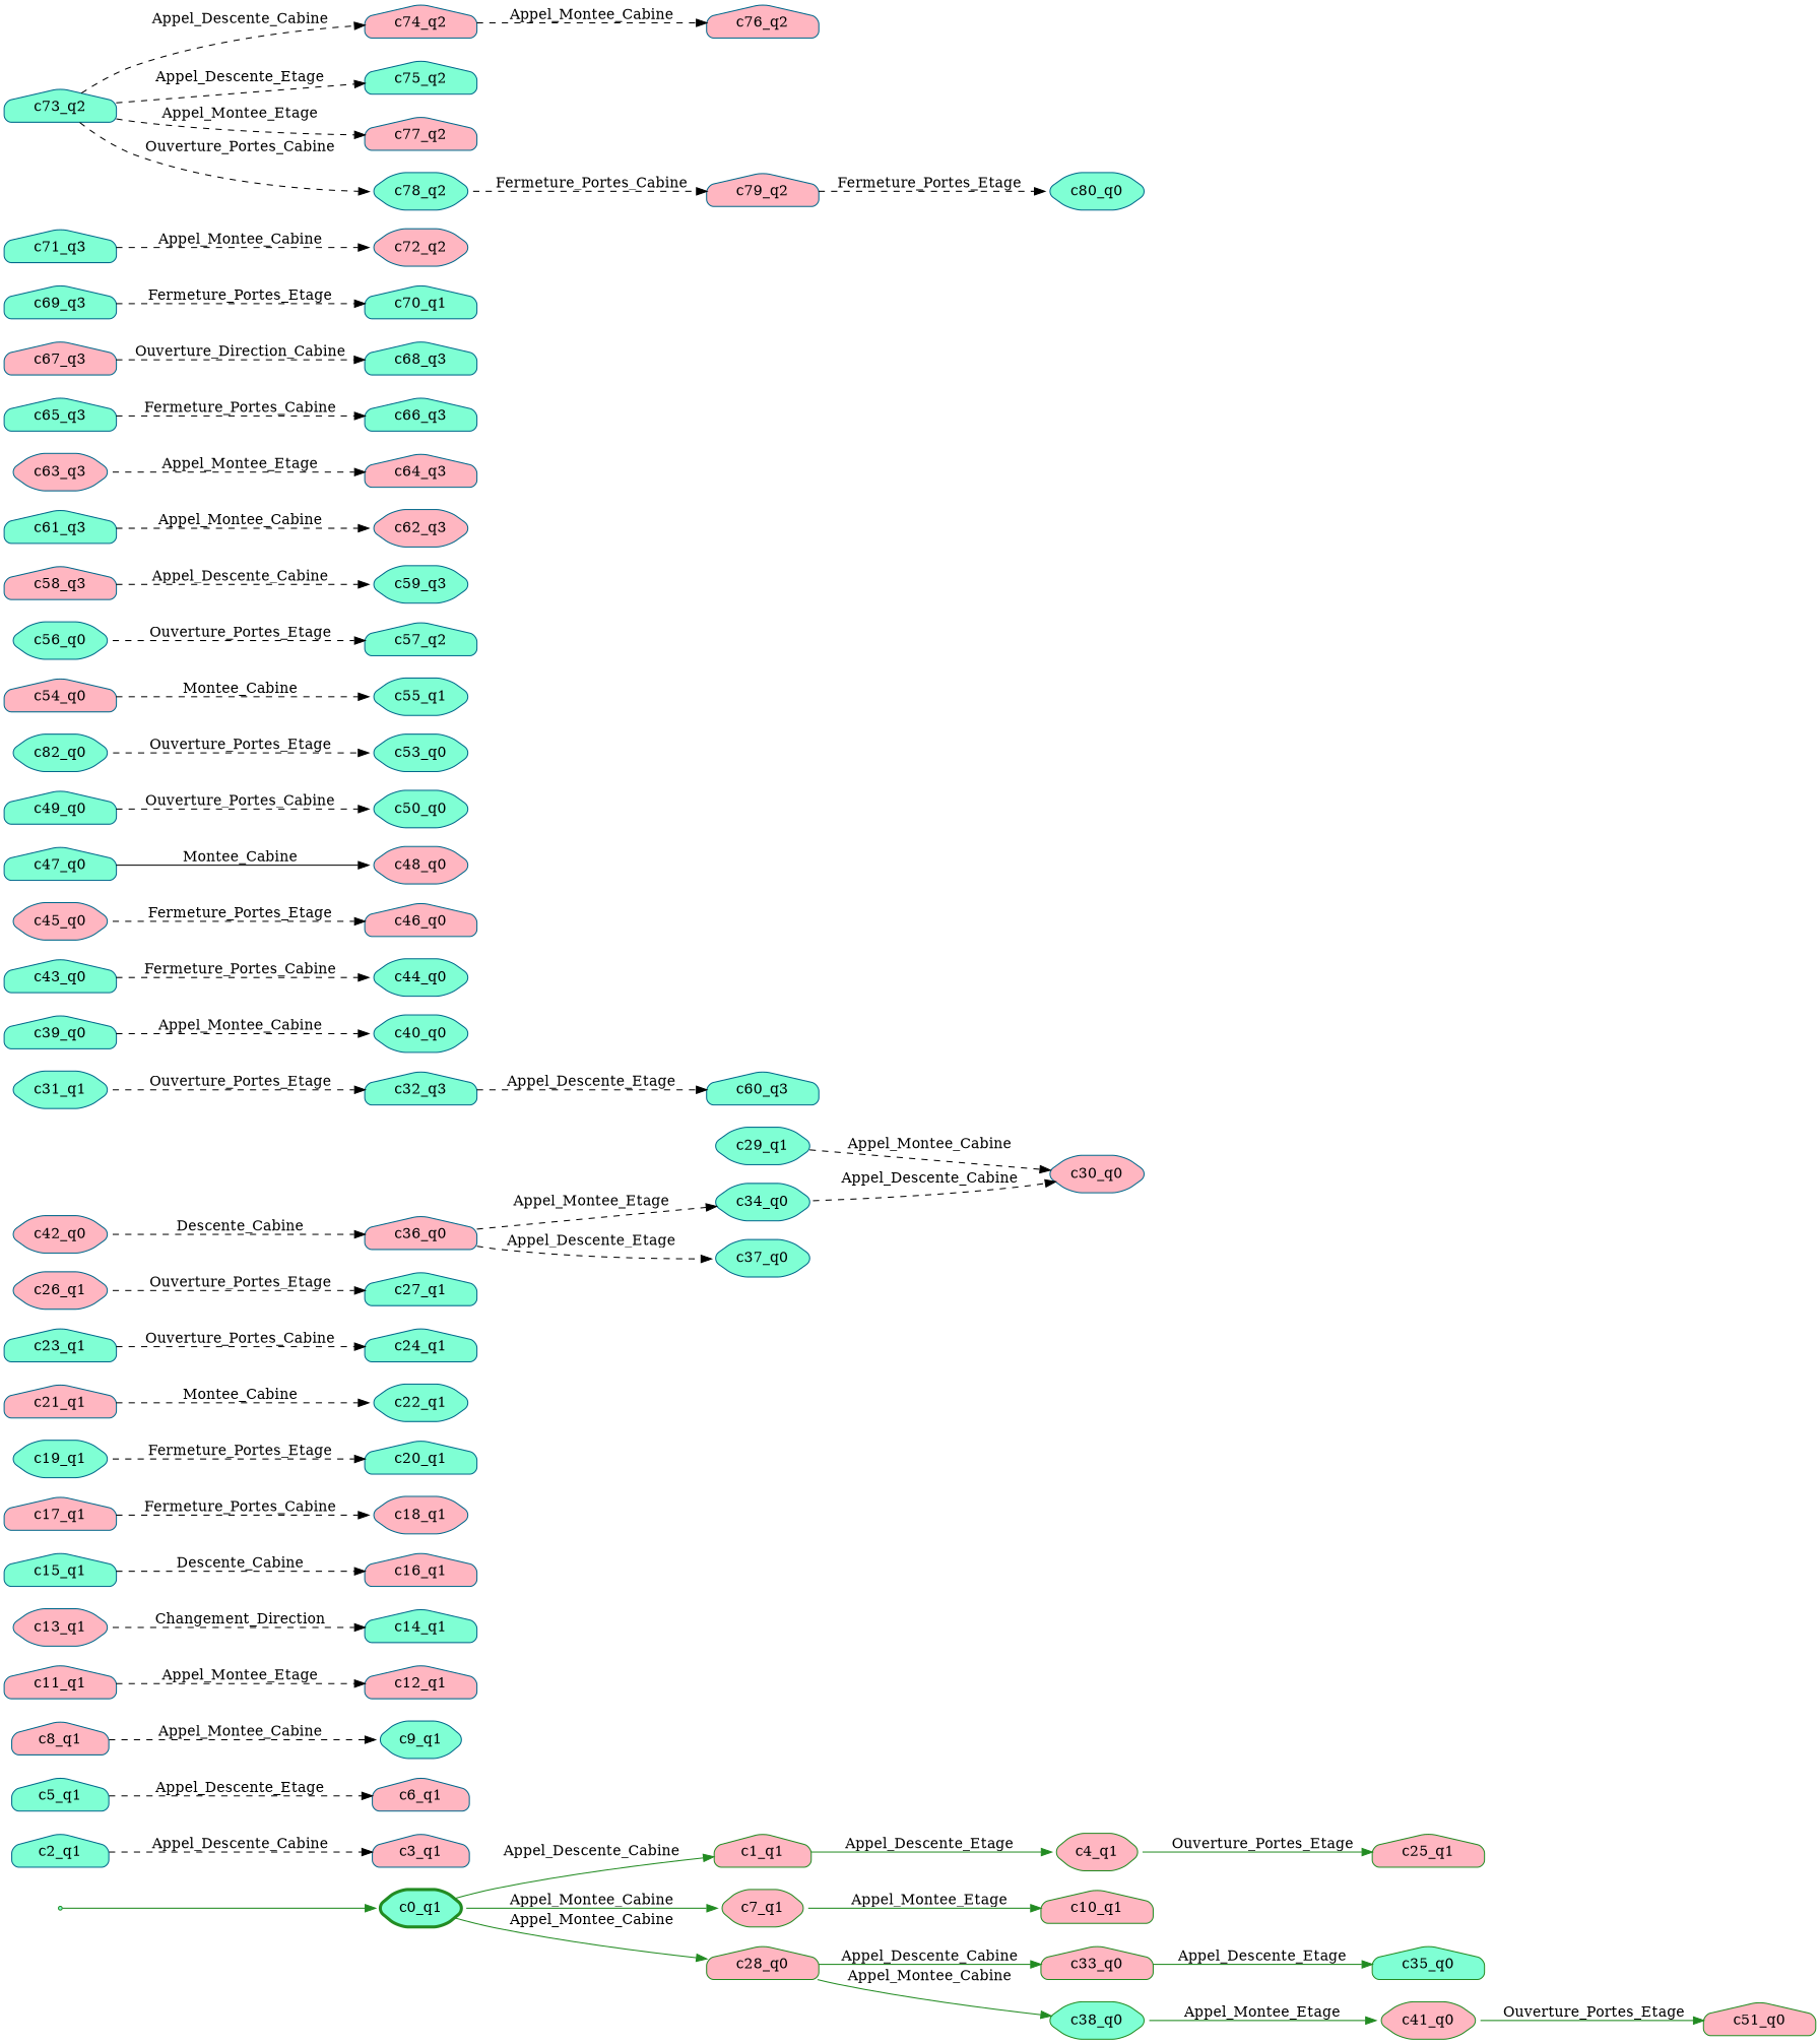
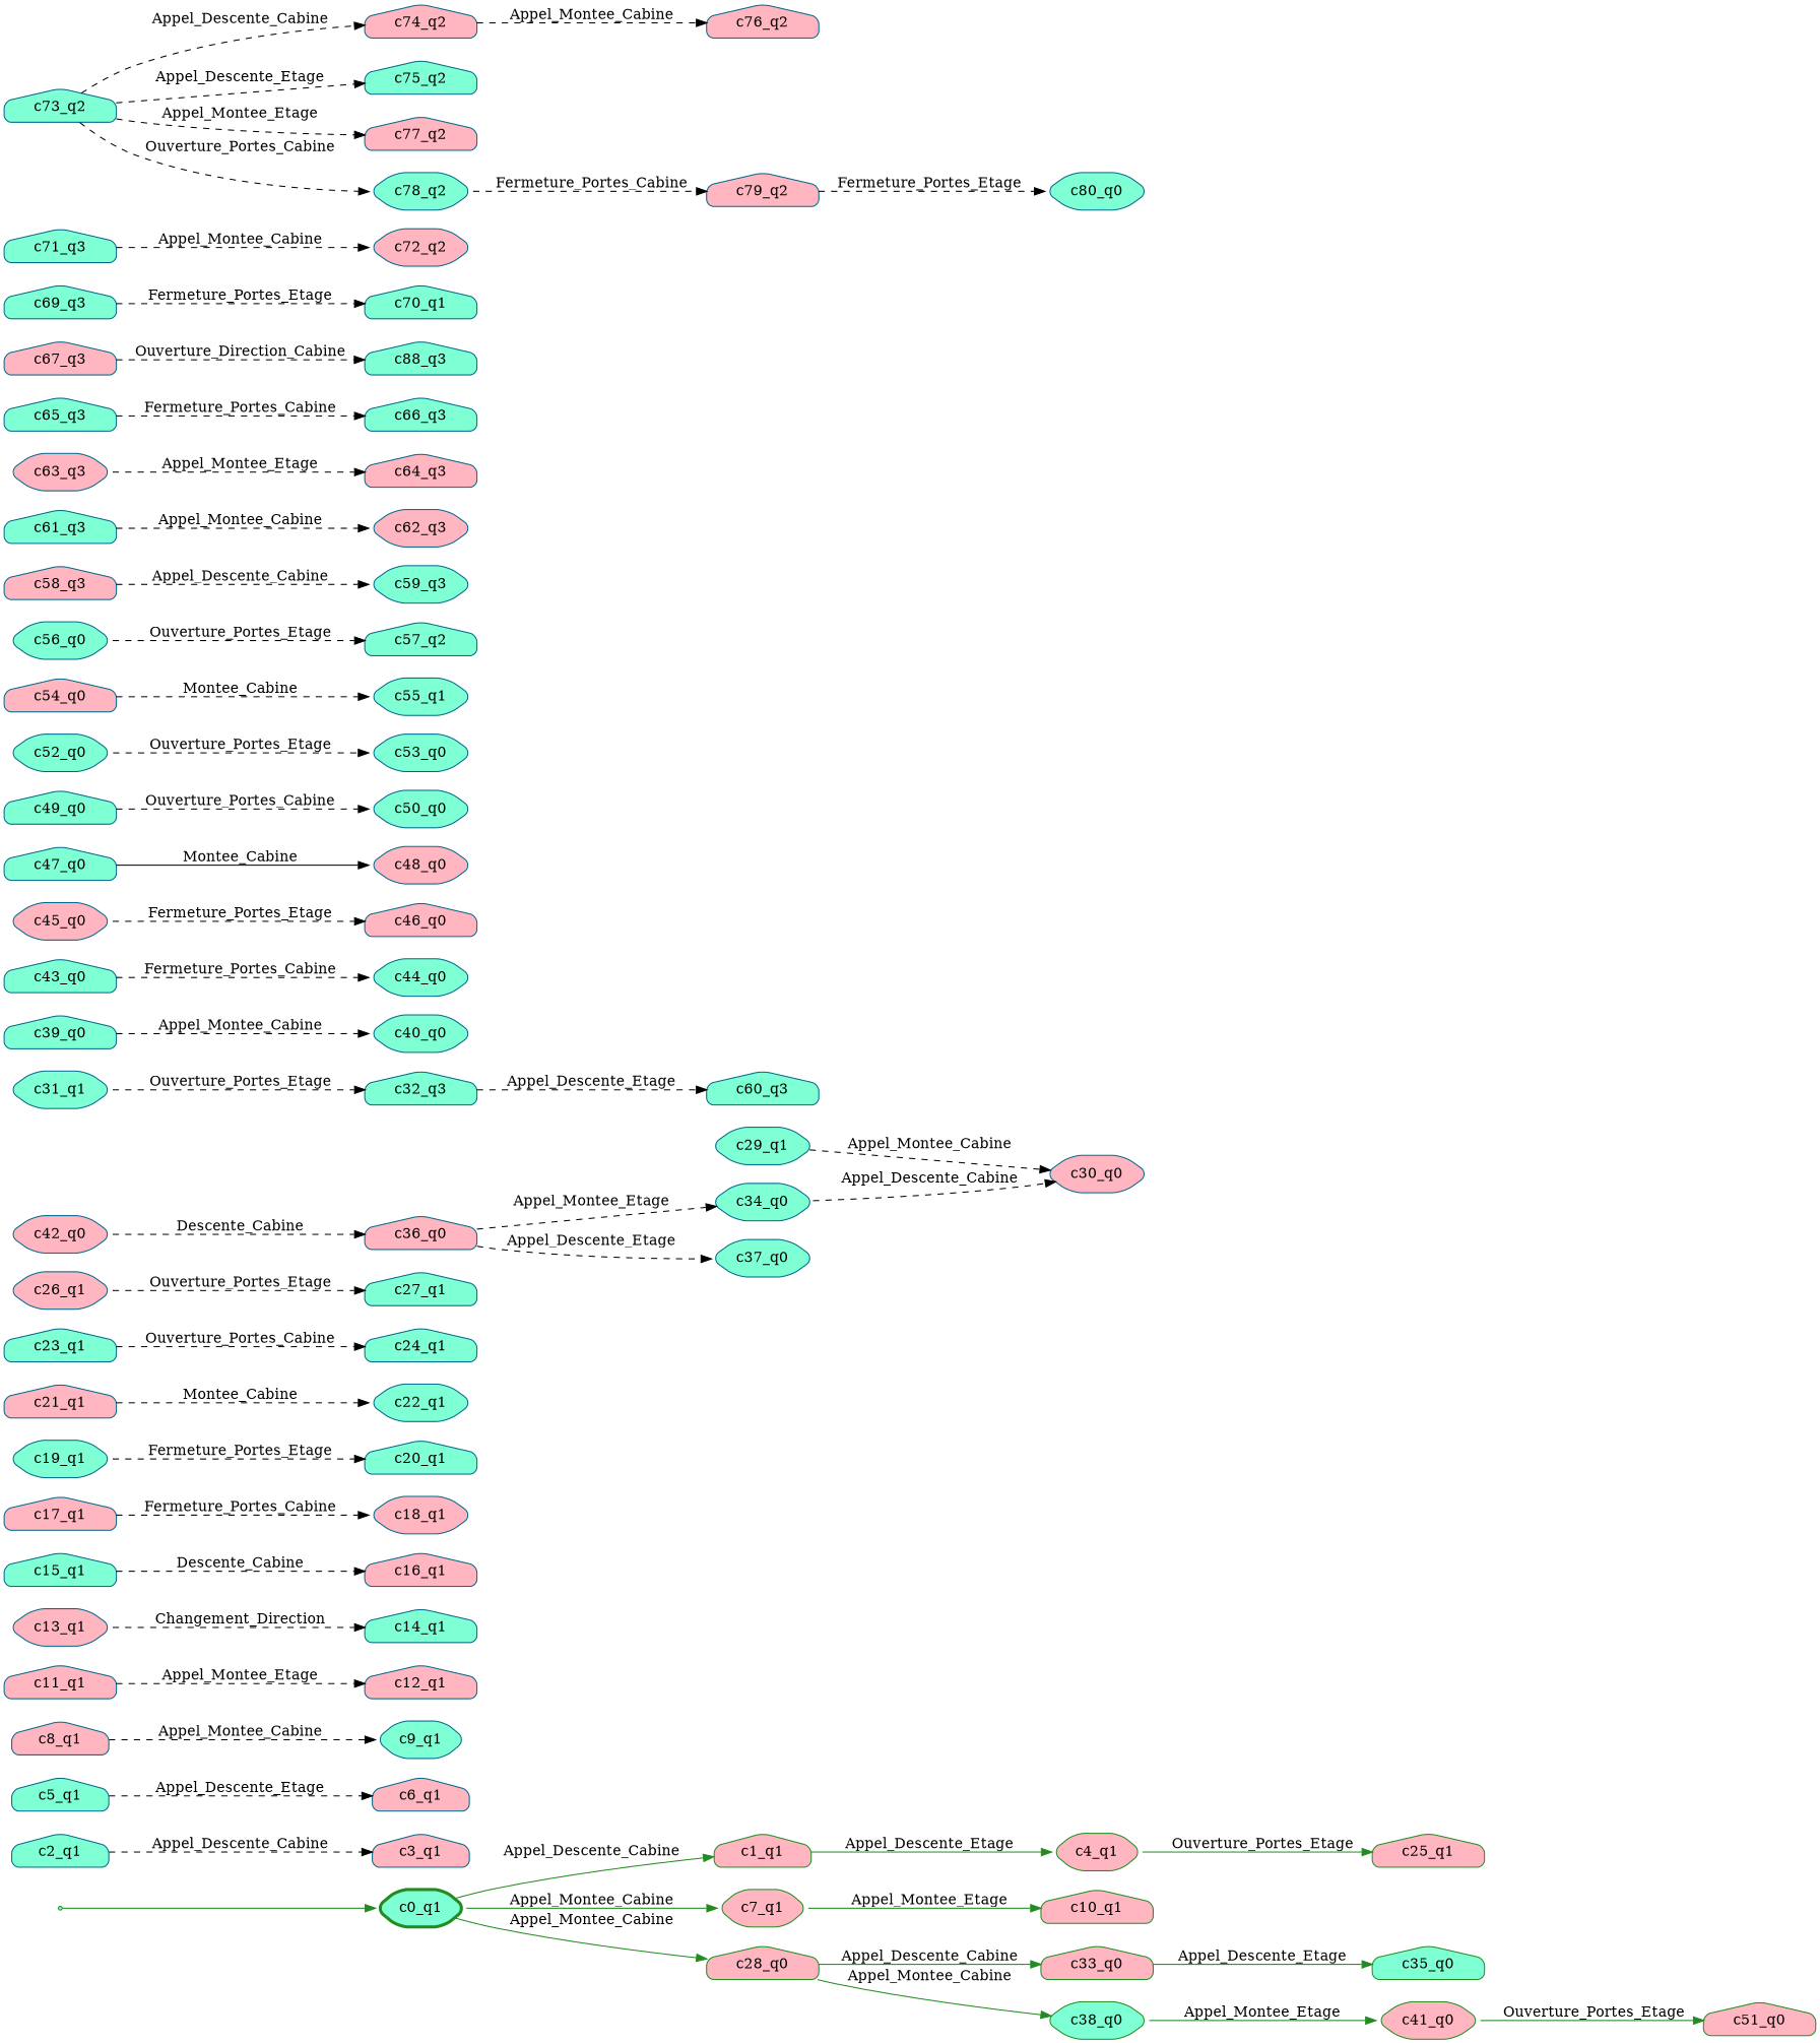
  digraph {
    rankdir=LR
    node [color=deepskyblue4 fillcolor=aquamarine shape=house style="rounded, filled,filled"]
    edge [color=black style=dashed]
    __invisible__ [color=forestgreen shape=point style=filled]
    n2 [color=forestgreen label=c0_q1 penwidth=3 shape=hexagon]
    n3 [color=forestgreen fillcolor=lightpink label=c1_q1]
    n4 [color=forestgreen fillcolor=lightpink label=c7_q1 shape=hexagon]
    n5 [color=forestgreen fillcolor=lightpink label=c28_q0]
    n6 [color=forestgreen fillcolor=lightpink label=c4_q1 shape=hexagon]
    n7 [color=forestgreen fillcolor=lightpink label=c10_q1]
    n8 [color=forestgreen fillcolor=lightpink label=c33_q0]
    n9 [color=forestgreen label=c38_q0 shape=hexagon]
    n10 [color=forestgreen fillcolor=lightpink label=c25_q1]
    n11 [color=forestgreen label=c35_q0]
    n12 [color=forestgreen fillcolor=lightpink label=c41_q0 shape=hexagon]
    n13 [color=forestgreen fillcolor=lightpink label=c51_q0]
    n14 [label=c2_q1]
    n15 [fillcolor=lightpink label=c3_q1]
    n16 [label=c5_q1]
    n17 [fillcolor=lightpink label=c6_q1]
    n18 [fillcolor=lightpink label=c8_q1]
    n19 [label=c9_q1 shape=hexagon]
    n20 [fillcolor=lightpink label=c11_q1]
    n21 [fillcolor=lightpink label=c12_q1]
    n22 [fillcolor=lightpink label=c13_q1 shape=hexagon]
    n23 [label=c14_q1]
    n24 [label=c15_q1]
    n25 [fillcolor=lightpink label=c16_q1]
    n26 [fillcolor=lightpink label=c17_q1]
    n27 [fillcolor=lightpink label=c18_q1 shape=hexagon]
    n28 [label=c19_q1 shape=hexagon]
    n29 [label=c20_q1]
    n30 [fillcolor=lightpink label=c21_q1]
    n31 [label=c22_q1 shape=hexagon]
    n32 [label=c23_q1]
    n33 [label=c24_q1]
    n34 [fillcolor=lightpink label=c26_q1 shape=hexagon]
    n35 [label=c27_q1]
    n36 [label=c29_q1 shape=hexagon]
    n37 [fillcolor=lightpink label=c30_q0 shape=hexagon]
    n38 [label=c31_q1 shape=hexagon]
    n39 [label=c32_q3]
    n40 [label=c60_q3]
    n41 [label=c34_q0 shape=hexagon]
    n42 [fillcolor=lightpink label=c36_q0]
    n43 [label=c37_q0 shape=hexagon]
    n44 [label=c39_q0]
    n45 [label=c40_q0 shape=hexagon]
    n46 [fillcolor=lightpink label=c42_q0 shape=hexagon]
    n47 [label=c43_q0]
    n48 [label=c44_q0 shape=hexagon]
    n49 [fillcolor=lightpink label=c45_q0 shape=hexagon]
    n50 [fillcolor=lightpink label=c46_q0]
    n51 [label=c47_q0]
    n52 [fillcolor=lightpink label=c48_q0 shape=hexagon]
    n53 [label=c49_q0]
    n54 [label=c50_q0 shape=hexagon]
-   n55 [label=c82_q0 shape=hexagon]
+   n55 [label=c52_q0 shape=hexagon]
    n56 [label=c53_q0 shape=hexagon]
    n57 [fillcolor=lightpink label=c54_q0]
    n58 [label=c55_q1 shape=hexagon]
    n59 [label=c56_q0 shape=hexagon]
    n60 [label=c57_q2]
    n61 [fillcolor=lightpink label=c58_q3]
    n62 [label=c59_q3 shape=hexagon]
    n63 [label=c61_q3]
    n64 [fillcolor=lightpink label=c62_q3 shape=hexagon]
    n65 [fillcolor=lightpink label=c63_q3 shape=hexagon]
    n66 [fillcolor=lightpink label=c64_q3]
    n67 [label=c65_q3]
    n68 [label=c66_q3]
    n69 [fillcolor=lightpink label=c67_q3]
-   n70 [label=c68_q3]
+   n70 [label=c88_q3]
    n71 [label=c69_q3]
    n72 [label=c70_q1]
    n73 [label=c71_q3]
    n74 [fillcolor=lightpink label=c72_q2 shape=hexagon]
    n75 [label=c73_q2]
    n76 [fillcolor=lightpink label=c74_q2]
    n77 [label=c75_q2]
    n78 [fillcolor=lightpink label=c77_q2]
    n79 [label=c78_q2 shape=hexagon]
    n80 [fillcolor=lightpink label=c76_q2]
    n81 [fillcolor=lightpink label=c79_q2]
    n82 [label=c80_q0 shape=hexagon]
    __invisible__ -> n2 [color=forestgreen style=""]
    n2 -> n3 [color=forestgreen label=Appel_Descente_Cabine style=""]
    n2 -> n4 [color=forestgreen label=Appel_Montee_Cabine style=""]
    n2 -> n5 [color=forestgreen label=Appel_Montee_Cabine style=""]
    n3 -> n6 [color=forestgreen label=Appel_Descente_Etage style=""]
    n4 -> n7 [color=forestgreen label=Appel_Montee_Etage style=""]
    n5 -> n8 [color=forestgreen label=Appel_Descente_Cabine style=""]
    n5 -> n9 [color=forestgreen label=Appel_Montee_Cabine style=""]
    n6 -> n10 [color=forestgreen label=Ouverture_Portes_Etage style=""]
    n8 -> n11 [color=forestgreen label=Appel_Descente_Etage style=""]
    n9 -> n12 [color=forestgreen label=Appel_Montee_Etage style=""]
    n12 -> n13 [color=forestgreen label=Ouverture_Portes_Etage style=""]
    n14 -> n15 [label=Appel_Descente_Cabine]
    n16 -> n17 [label=Appel_Descente_Etage]
    n18 -> n19 [label=Appel_Montee_Cabine]
    n20 -> n21 [label=Appel_Montee_Etage]
    n22 -> n23 [label=Changement_Direction]
    n24 -> n25 [label=Descente_Cabine]
    n26 -> n27 [label=Fermeture_Portes_Cabine]
    n28 -> n29 [label=Fermeture_Portes_Etage]
    n30 -> n31 [label=Montee_Cabine]
    n32 -> n33 [label=Ouverture_Portes_Cabine]
    n34 -> n35 [label=Ouverture_Portes_Etage]
    n36 -> n37 [label=Appel_Montee_Cabine]
    n38 -> n39 [label=Ouverture_Portes_Etage]
    n39 -> n40 [label=Appel_Descente_Etage]
    n41 -> n37 [label=Appel_Descente_Cabine]
    n42 -> n41 [label=Appel_Montee_Etage]
    n42 -> n43 [label=Appel_Descente_Etage]
    n44 -> n45 [label=Appel_Montee_Cabine]
    n46 -> n42 [label=Descente_Cabine]
    n47 -> n48 [label=Fermeture_Portes_Cabine]
    n49 -> n50 [label=Fermeture_Portes_Etage]
    n51 -> n52 [label=Montee_Cabine style=solid]
    n53 -> n54 [label=Ouverture_Portes_Cabine]
    n55 -> n56 [label=Ouverture_Portes_Etage]
    n57 -> n58 [label=Montee_Cabine]
    n59 -> n60 [label=Ouverture_Portes_Etage]
    n61 -> n62 [label=Appel_Descente_Cabine]
    n63 -> n64 [label=Appel_Montee_Cabine]
    n65 -> n66 [label=Appel_Montee_Etage]
    n67 -> n68 [label=Fermeture_Portes_Cabine]
    n69 -> n70 [label=Ouverture_Direction_Cabine]
    n71 -> n72 [label=Fermeture_Portes_Etage]
    n73 -> n74 [label=Appel_Montee_Cabine]
    n75 -> n76 [label=Appel_Descente_Cabine]
    n75 -> n77 [label=Appel_Descente_Etage]
    n75 -> n78 [label=Appel_Montee_Etage]
    n75 -> n79 [label=Ouverture_Portes_Cabine]
    n76 -> n80 [label=Appel_Montee_Cabine]
    n79 -> n81 [label=Fermeture_Portes_Cabine]
    n81 -> n82 [label=Fermeture_Portes_Etage]
  }
